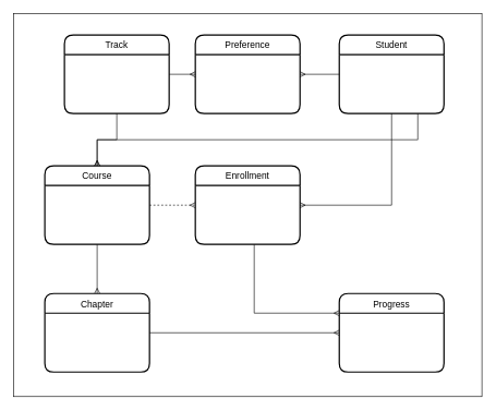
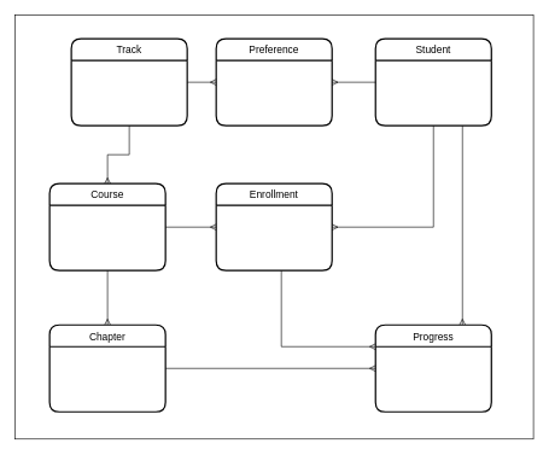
  <mxCell id="0" />
  <mxCell id="1" parent="0" />
  <mxCell id="2" value="" style="rounded=0;whiteSpace=wrap;html=1;fillColor=#FFFFFF;" parent="1" vertex="1"><mxGeometry x="20" y="20.5" width="716" height="585" as="geometry" /></mxCell>
  <mxCell id="3" style="edgeStyle=orthogonalEdgeStyle;rounded=0;orthogonalLoop=1;jettySize=auto;html=1;exitX=0.5;exitY=1;exitDx=0;exitDy=0;entryX=0.5;entryY=0;entryDx=0;entryDy=0;startArrow=none;startFill=0;endArrow=ERmany;endFill=0;strokeColor=#000000;" parent="1" source="4" target="7" edge="1"><mxGeometry relative="1" as="geometry" /></mxCell>
  <mxCell id="4" value="Track" style="swimlane;childLayout=stackLayout;horizontal=1;startSize=30;horizontalStack=0;rounded=1;fontSize=14;fontStyle=0;strokeWidth=2;resizeParent=0;resizeLast=1;shadow=0;dashed=0;align=center;strokeColor=#000000;" parent="1" vertex="1"><mxGeometry x="98" y="53" width="160" height="120" as="geometry" /></mxCell>
  <mxCell id="5" style="edgeStyle=orthogonalEdgeStyle;rounded=0;orthogonalLoop=1;jettySize=auto;html=1;exitX=0.5;exitY=1;exitDx=0;exitDy=0;entryX=0.5;entryY=0;entryDx=0;entryDy=0;startArrow=none;startFill=0;endArrow=ERmany;endFill=0;strokeColor=#000000;" parent="1" source="7" target="9" edge="1"><mxGeometry relative="1" as="geometry" /></mxCell>
- <mxCell id="6" style="edgeStyle=orthogonalEdgeStyle;rounded=0;orthogonalLoop=1;jettySize=auto;html=1;exitX=1;exitY=0.5;exitDx=0;exitDy=0;entryX=0;entryY=0.5;entryDx=0;entryDy=0;startArrow=none;startFill=0;endArrow=ERmany;endFill=0;strokeColor=#000000;dashed=1;" parent="1" source="7" target="14" edge="1"><mxGeometry relative="1" as="geometry" /></mxCell>
+ <mxCell id="6" style="edgeStyle=orthogonalEdgeStyle;rounded=0;orthogonalLoop=1;jettySize=auto;html=1;exitX=1;exitY=0.5;exitDx=0;exitDy=0;entryX=0;entryY=0.5;entryDx=0;entryDy=0;startArrow=none;startFill=0;endArrow=ERmany;endFill=0;strokeColor=#000000;" parent="1" source="7" target="14" edge="1"><mxGeometry relative="1" as="geometry" /></mxCell>
  <mxCell id="7" value="Course" style="swimlane;childLayout=stackLayout;horizontal=1;startSize=30;horizontalStack=0;rounded=1;fontSize=14;fontStyle=0;strokeWidth=2;resizeParent=0;resizeLast=1;shadow=0;dashed=0;align=center;strokeColor=#000000;" parent="1" vertex="1"><mxGeometry x="68" y="253" width="160" height="120" as="geometry" /></mxCell>
  <mxCell id="8" style="edgeStyle=orthogonalEdgeStyle;rounded=0;orthogonalLoop=1;jettySize=auto;html=1;entryX=0;entryY=0.5;entryDx=0;entryDy=0;endArrow=ERmany;endFill=0;strokeColor=#000000;" edge="1" parent="1" source="9" target="19"><mxGeometry relative="1" as="geometry" /></mxCell>
  <mxCell id="9" value="Chapter" style="swimlane;childLayout=stackLayout;horizontal=1;startSize=30;horizontalStack=0;rounded=1;fontSize=14;fontStyle=0;strokeWidth=2;resizeParent=0;resizeLast=1;shadow=0;dashed=0;align=center;strokeColor=#000000;" parent="1" vertex="1"><mxGeometry x="68" y="448" width="160" height="120" as="geometry" /></mxCell>
- <mxCell id="10" style="edgeStyle=orthogonalEdgeStyle;rounded=0;orthogonalLoop=1;jettySize=auto;html=1;exitX=0.75;exitY=1;exitDx=0;exitDy=0;strokeColor=#000000;endArrow=ERmany;endFill=0;" edge="1" parent="1" source="11" target="7"><mxGeometry relative="1" as="geometry" /></mxCell>
+ <mxCell id="10" style="edgeStyle=orthogonalEdgeStyle;rounded=0;orthogonalLoop=1;jettySize=auto;html=1;exitX=0.75;exitY=1;exitDx=0;exitDy=0;entryX=0.75;entryY=0;entryDx=0;entryDy=0;strokeColor=#000000;endArrow=ERmany;endFill=0;" edge="1" parent="1" source="11" target="19"><mxGeometry relative="1" as="geometry" /></mxCell>
  <mxCell id="11" value="Student" style="swimlane;childLayout=stackLayout;horizontal=1;startSize=30;horizontalStack=0;rounded=1;fontSize=14;fontStyle=0;strokeWidth=2;resizeParent=0;resizeLast=1;shadow=0;dashed=0;align=center;strokeColor=#000000;" parent="1" vertex="1"><mxGeometry x="518" y="53" width="160" height="120" as="geometry" /></mxCell>
  <mxCell id="12" style="edgeStyle=orthogonalEdgeStyle;rounded=0;orthogonalLoop=1;jettySize=auto;html=1;entryX=0.5;entryY=1;entryDx=0;entryDy=0;startArrow=ERmany;startFill=0;endArrow=none;endFill=0;strokeColor=#000000;" parent="1" source="14" target="11" edge="1"><mxGeometry relative="1" as="geometry" /></mxCell>
  <mxCell id="13" style="edgeStyle=orthogonalEdgeStyle;rounded=0;orthogonalLoop=1;jettySize=auto;html=1;entryX=0;entryY=0.25;entryDx=0;entryDy=0;endArrow=ERmany;endFill=0;strokeColor=#000000;" edge="1" parent="1" source="14" target="19"><mxGeometry relative="1" as="geometry"><Array as="points"><mxPoint x="388" y="478" /></Array></mxGeometry></mxCell>
  <mxCell id="14" value="Enrollment" style="swimlane;childLayout=stackLayout;horizontal=1;startSize=30;horizontalStack=0;rounded=1;fontSize=14;fontStyle=0;strokeWidth=2;resizeParent=0;resizeLast=1;shadow=0;dashed=0;align=center;strokeColor=#000000;" parent="1" vertex="1"><mxGeometry x="298" y="253" width="160" height="120" as="geometry" /></mxCell>
  <mxCell id="15" style="edgeStyle=orthogonalEdgeStyle;rounded=0;orthogonalLoop=1;jettySize=auto;html=1;exitX=0.5;exitY=1;exitDx=0;exitDy=0;" parent="1" edge="1"><mxGeometry relative="1" as="geometry"><mxPoint x="140" y="603" as="sourcePoint" /><mxPoint x="140" y="603" as="targetPoint" /></mxGeometry></mxCell>
  <mxCell id="16" value="Preference" style="swimlane;childLayout=stackLayout;horizontal=1;startSize=30;horizontalStack=0;rounded=1;fontSize=14;fontStyle=0;strokeWidth=2;resizeParent=0;resizeLast=1;shadow=0;dashed=0;align=center;strokeColor=#000000;" parent="1" vertex="1"><mxGeometry x="298" y="53" width="160" height="120" as="geometry" /></mxCell>
  <mxCell id="17" style="edgeStyle=orthogonalEdgeStyle;rounded=0;orthogonalLoop=1;jettySize=auto;html=1;entryX=1;entryY=0.5;entryDx=0;entryDy=0;startArrow=none;startFill=0;endArrow=ERmany;endFill=0;strokeColor=#000000;exitX=0;exitY=0.5;exitDx=0;exitDy=0;" parent="1" source="11" target="16" edge="1"><mxGeometry relative="1" as="geometry"><mxPoint x="468" y="323" as="sourcePoint" /><mxPoint x="608" y="183" as="targetPoint" /></mxGeometry></mxCell>
  <mxCell id="18" style="edgeStyle=orthogonalEdgeStyle;rounded=0;orthogonalLoop=1;jettySize=auto;html=1;entryX=0;entryY=0.5;entryDx=0;entryDy=0;startArrow=none;startFill=0;endArrow=ERmany;endFill=0;strokeColor=#000000;exitX=1;exitY=0.5;exitDx=0;exitDy=0;" parent="1" source="4" target="16" edge="1"><mxGeometry relative="1" as="geometry"><mxPoint x="528" y="123" as="sourcePoint" /><mxPoint x="468" y="123" as="targetPoint" /></mxGeometry></mxCell>
  <mxCell id="19" value="Progress" style="swimlane;childLayout=stackLayout;horizontal=1;startSize=30;horizontalStack=0;rounded=1;fontSize=14;fontStyle=0;strokeWidth=2;resizeParent=0;resizeLast=1;shadow=0;dashed=0;align=center;strokeColor=#000000;" vertex="1" parent="1"><mxGeometry x="518" y="448" width="160" height="120" as="geometry" /></mxCell>
